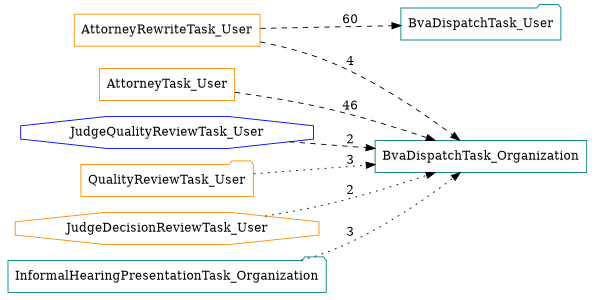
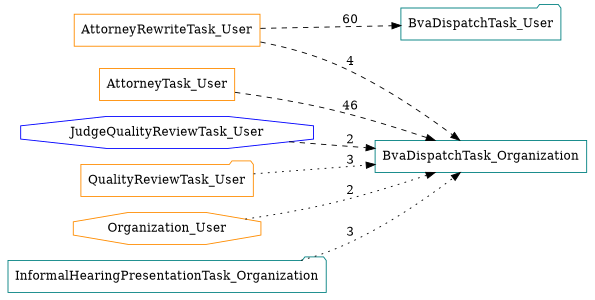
  digraph {
    rankdir=LR
    node [color=darkorange shape=folder]
    edge [style=dashed]
    BvaDispatchTask_User [color=teal]
    AttorneyTask_User [shape=box]
    BvaDispatchTask_Organization [color=teal shape=box]
    JudgeQualityReviewTask_User [color=blue shape=octagon]
    AttorneyRewriteTask_User [shape=box]
    QualityReviewTask_User
-   JudgeDecisionReviewTask_User [shape=octagon]
+   JudgeDecisionReviewTask_User [shape=octagon label=Organization_User]
    InformalHearingPresentationTask_Organization [color=teal]
    AttorneyTask_User -> BvaDispatchTask_Organization [label=46]
    JudgeQualityReviewTask_User -> BvaDispatchTask_Organization [label=2]
    AttorneyRewriteTask_User -> BvaDispatchTask_User [label=60]
    AttorneyRewriteTask_User -> BvaDispatchTask_Organization [label=4]
    QualityReviewTask_User -> BvaDispatchTask_Organization [label=3 style=dotted]
    JudgeDecisionReviewTask_User -> BvaDispatchTask_Organization [label=2 style=dotted]
    InformalHearingPresentationTask_Organization -> BvaDispatchTask_Organization [label=3 style=dotted]
  }
